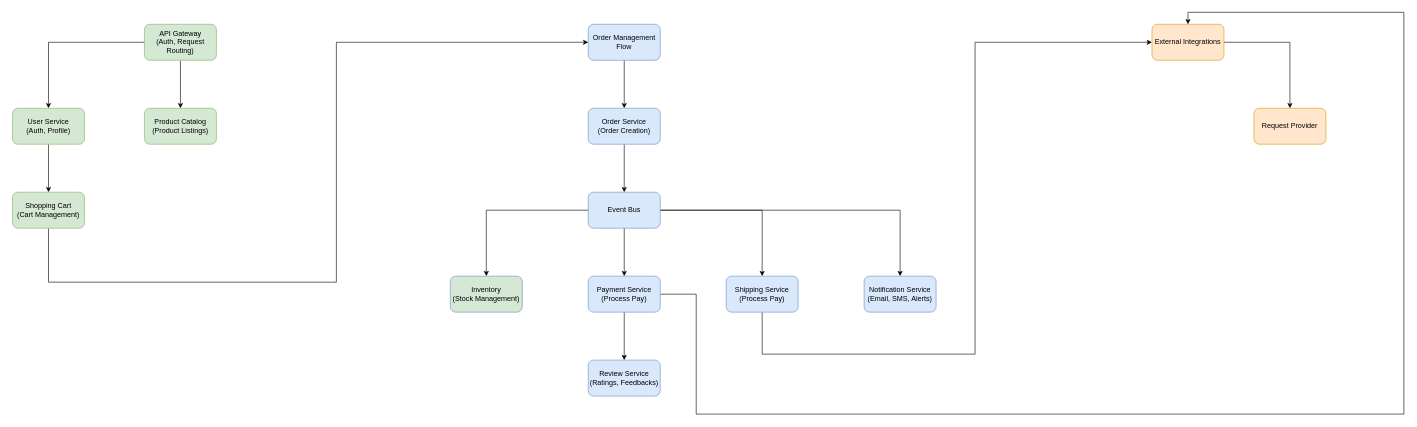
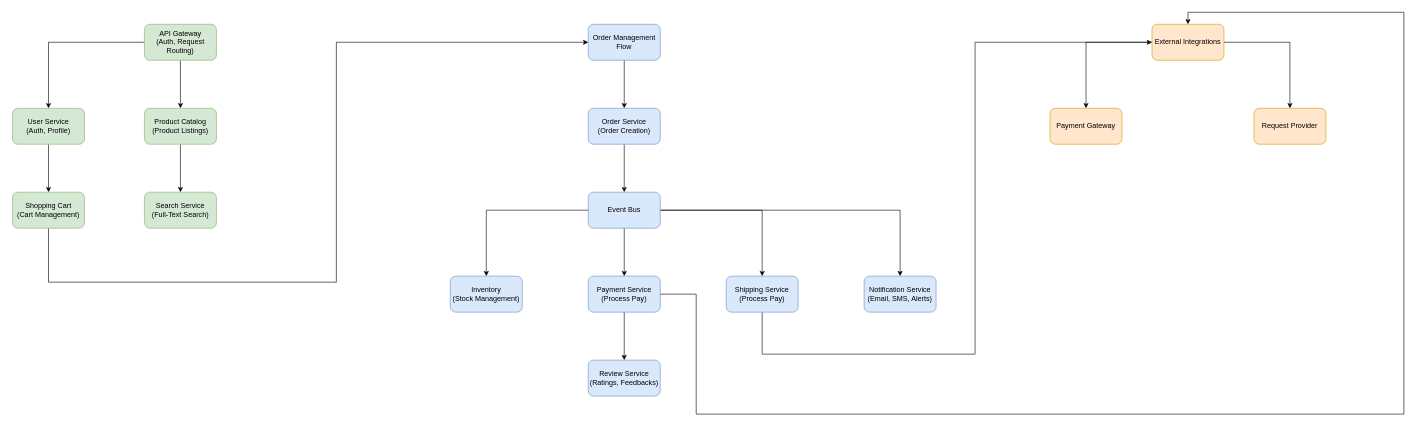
  <mxCell id="0" />
  <mxCell id="1" parent="0" />
  <mxCell id="2" value="" style="edgeStyle=orthogonalEdgeStyle;rounded=0;orthogonalLoop=1;jettySize=auto;html=1;" edge="1" parent="1" source="4" target="8"><mxGeometry relative="1" as="geometry" /></mxCell>
  <mxCell id="3" style="edgeStyle=orthogonalEdgeStyle;rounded=0;orthogonalLoop=1;jettySize=auto;html=1;entryX=0.5;entryY=0;entryDx=0;entryDy=0;" edge="1" parent="1" source="4" target="6"><mxGeometry relative="1" as="geometry" /></mxCell>
  <mxCell id="4" value="&lt;div&gt;API Gateway&lt;/div&gt;&lt;div&gt;(Auth, Request Routing)&lt;/div&gt;" style="rounded=1;whiteSpace=wrap;html=1;fillColor=#d5e8d4;strokeColor=#82b366;" vertex="1" parent="1"><mxGeometry x="240" y="40" width="120" height="60" as="geometry" /></mxCell>
  <mxCell id="5" style="edgeStyle=orthogonalEdgeStyle;rounded=0;orthogonalLoop=1;jettySize=auto;html=1;entryX=0.5;entryY=0;entryDx=0;entryDy=0;" edge="1" parent="1" source="6" target="10"><mxGeometry relative="1" as="geometry" /></mxCell>
  <mxCell id="6" value="User Service&lt;div&gt;(Auth, Profile)&lt;/div&gt;" style="rounded=1;whiteSpace=wrap;html=1;fillColor=#d5e8d4;strokeColor=#82b366;" vertex="1" parent="1"><mxGeometry x="20" y="180" width="120" height="60" as="geometry" /></mxCell>
+ <mxCell id="7" value="" style="edgeStyle=orthogonalEdgeStyle;rounded=0;orthogonalLoop=1;jettySize=auto;html=1;" edge="1" parent="1" source="8" target="11"><mxGeometry relative="1" as="geometry" /></mxCell>
  <mxCell id="8" value="Product Catalog&lt;div&gt;(Product Listings)&lt;/div&gt;" style="rounded=1;whiteSpace=wrap;html=1;fillColor=#d5e8d4;strokeColor=#82b366;" vertex="1" parent="1"><mxGeometry x="240" y="180" width="120" height="60" as="geometry" /></mxCell>
  <mxCell id="9" style="edgeStyle=orthogonalEdgeStyle;rounded=0;orthogonalLoop=1;jettySize=auto;html=1;entryX=0;entryY=0.5;entryDx=0;entryDy=0;" edge="1" parent="1" source="10" target="13"><mxGeometry relative="1" as="geometry"><Array as="points"><mxPoint x="80" y="470" /><mxPoint x="560" y="470" /><mxPoint x="560" y="70" /></Array></mxGeometry></mxCell>
  <mxCell id="10" value="Shopping Cart&lt;div&gt;(Cart Management)&lt;/div&gt;" style="rounded=1;whiteSpace=wrap;html=1;fillColor=#d5e8d4;strokeColor=#82b366;" vertex="1" parent="1"><mxGeometry x="20" y="320" width="120" height="60" as="geometry" /></mxCell>
+ <mxCell id="11" value="Search Service&lt;div&gt;(Full-Text Search)&lt;/div&gt;" style="whiteSpace=wrap;html=1;rounded=1;fillColor=#d5e8d4;strokeColor=#82b366;" vertex="1" parent="1"><mxGeometry x="240" y="320" width="120" height="60" as="geometry" /></mxCell>
  <mxCell id="12" style="edgeStyle=orthogonalEdgeStyle;rounded=0;orthogonalLoop=1;jettySize=auto;html=1;entryX=0.5;entryY=0;entryDx=0;entryDy=0;" edge="1" parent="1" source="13" target="15"><mxGeometry relative="1" as="geometry" /></mxCell>
  <mxCell id="13" value="&lt;div&gt;Order Management Flow&lt;/div&gt;" style="rounded=1;whiteSpace=wrap;html=1;fillColor=#dae8fc;strokeColor=#6c8ebf;" vertex="1" parent="1"><mxGeometry x="980" y="40" width="120" height="60" as="geometry" /></mxCell>
  <mxCell id="14" style="edgeStyle=orthogonalEdgeStyle;rounded=0;orthogonalLoop=1;jettySize=auto;html=1;entryX=0.5;entryY=0;entryDx=0;entryDy=0;" edge="1" parent="1" source="15" target="20"><mxGeometry relative="1" as="geometry" /></mxCell>
  <mxCell id="15" value="&lt;div&gt;Order Service&lt;/div&gt;&lt;div&gt;(Order Creation)&lt;/div&gt;" style="rounded=1;whiteSpace=wrap;html=1;fillColor=#dae8fc;strokeColor=#6c8ebf;" vertex="1" parent="1"><mxGeometry x="980" y="180" width="120" height="60" as="geometry" /></mxCell>
  <mxCell id="16" style="edgeStyle=orthogonalEdgeStyle;rounded=0;orthogonalLoop=1;jettySize=auto;html=1;" edge="1" parent="1" source="20" target="23"><mxGeometry relative="1" as="geometry" /></mxCell>
  <mxCell id="17" style="edgeStyle=orthogonalEdgeStyle;rounded=0;orthogonalLoop=1;jettySize=auto;html=1;entryX=0.5;entryY=0;entryDx=0;entryDy=0;" edge="1" parent="1" source="20" target="24"><mxGeometry relative="1" as="geometry" /></mxCell>
  <mxCell id="18" style="edgeStyle=orthogonalEdgeStyle;rounded=0;orthogonalLoop=1;jettySize=auto;html=1;entryX=0.5;entryY=0;entryDx=0;entryDy=0;" edge="1" parent="1" source="20" target="26"><mxGeometry relative="1" as="geometry" /></mxCell>
  <mxCell id="19" style="edgeStyle=orthogonalEdgeStyle;rounded=0;orthogonalLoop=1;jettySize=auto;html=1;entryX=0.5;entryY=0;entryDx=0;entryDy=0;" edge="1" parent="1" source="20" target="28"><mxGeometry relative="1" as="geometry" /></mxCell>
  <mxCell id="20" value="&lt;div&gt;Event Bus&lt;/div&gt;" style="rounded=1;whiteSpace=wrap;html=1;fillColor=#dae8fc;strokeColor=#6c8ebf;" vertex="1" parent="1"><mxGeometry x="980" y="320" width="120" height="60" as="geometry" /></mxCell>
  <mxCell id="21" style="edgeStyle=orthogonalEdgeStyle;rounded=0;orthogonalLoop=1;jettySize=auto;html=1;entryX=0.5;entryY=0;entryDx=0;entryDy=0;" edge="1" parent="1" source="23" target="27"><mxGeometry relative="1" as="geometry" /></mxCell>
  <mxCell id="22" style="edgeStyle=orthogonalEdgeStyle;rounded=0;orthogonalLoop=1;jettySize=auto;html=1;entryX=0.5;entryY=0;entryDx=0;entryDy=0;" edge="1" parent="1" source="23" target="31"><mxGeometry relative="1" as="geometry"><Array as="points"><mxPoint x="1160" y="490" /><mxPoint x="1160" y="690" /><mxPoint x="2340" y="690" /><mxPoint x="2340" y="20" /><mxPoint x="1980" y="20" /></Array></mxGeometry></mxCell>
  <mxCell id="23" value="&lt;div&gt;Payment Service&lt;/div&gt;&lt;div&gt;(Process Pay)&lt;/div&gt;" style="rounded=1;whiteSpace=wrap;html=1;fillColor=#dae8fc;strokeColor=#6c8ebf;" vertex="1" parent="1"><mxGeometry x="980" y="460" width="120" height="60" as="geometry" /></mxCell>
- <mxCell id="24" value="&lt;div&gt;Inventory&lt;/div&gt;&lt;div&gt;(Stock Management)&lt;/div&gt;" style="rounded=1;whiteSpace=wrap;html=1;fillColor=#d5e8d4;strokeColor=#6c8ebf;" vertex="1" parent="1"><mxGeometry x="750" y="460" width="120" height="60" as="geometry" /></mxCell>
+ <mxCell id="24" value="&lt;div&gt;Inventory&lt;/div&gt;&lt;div&gt;(Stock Management)&lt;/div&gt;" style="rounded=1;whiteSpace=wrap;html=1;fillColor=#dae8fc;strokeColor=#6c8ebf;" vertex="1" parent="1"><mxGeometry x="750" y="460" width="120" height="60" as="geometry" /></mxCell>
  <mxCell id="25" style="edgeStyle=orthogonalEdgeStyle;rounded=0;orthogonalLoop=1;jettySize=auto;html=1;entryX=0;entryY=0.5;entryDx=0;entryDy=0;" edge="1" parent="1" source="26" target="31"><mxGeometry relative="1" as="geometry"><Array as="points"><mxPoint x="1270" y="590" /><mxPoint x="1625" y="590" /><mxPoint x="1625" y="70" /></Array></mxGeometry></mxCell>
  <mxCell id="26" value="&lt;div&gt;Shipping Service&lt;/div&gt;&lt;div&gt;(Process Pay)&lt;/div&gt;" style="rounded=1;whiteSpace=wrap;html=1;fillColor=#dae8fc;strokeColor=#6c8ebf;" vertex="1" parent="1"><mxGeometry x="1210" y="460" width="120" height="60" as="geometry" /></mxCell>
  <mxCell id="27" value="&lt;div&gt;Review Service&lt;/div&gt;&lt;div&gt;(Ratings, Feedbacks)&lt;/div&gt;" style="rounded=1;whiteSpace=wrap;html=1;fillColor=#dae8fc;strokeColor=#6c8ebf;" vertex="1" parent="1"><mxGeometry x="980" y="600" width="120" height="60" as="geometry" /></mxCell>
  <mxCell id="28" value="&lt;div&gt;Notification Service&lt;/div&gt;&lt;div&gt;(Email, SMS, Alerts)&lt;/div&gt;" style="rounded=1;whiteSpace=wrap;html=1;fillColor=#dae8fc;strokeColor=#6c8ebf;" vertex="1" parent="1"><mxGeometry x="1440" y="460" width="120" height="60" as="geometry" /></mxCell>
+ <mxCell id="29" style="edgeStyle=orthogonalEdgeStyle;rounded=0;orthogonalLoop=1;jettySize=auto;html=1;entryX=0.5;entryY=0;entryDx=0;entryDy=0;" edge="1" parent="1" source="31" target="33"><mxGeometry relative="1" as="geometry" /></mxCell>
  <mxCell id="30" style="edgeStyle=orthogonalEdgeStyle;rounded=0;orthogonalLoop=1;jettySize=auto;html=1;entryX=0.5;entryY=0;entryDx=0;entryDy=0;" edge="1" parent="1" source="31" target="32"><mxGeometry relative="1" as="geometry" /></mxCell>
  <mxCell id="31" value="&lt;div&gt;External Integrations&lt;/div&gt;" style="rounded=1;whiteSpace=wrap;html=1;fillColor=#ffe6cc;strokeColor=#d79b00;" vertex="1" parent="1"><mxGeometry x="1920" y="40" width="120" height="60" as="geometry" /></mxCell>
  <mxCell id="32" value="&lt;div&gt;Request Provider&lt;/div&gt;" style="rounded=1;whiteSpace=wrap;html=1;fillColor=#ffe6cc;strokeColor=#d79b00;" vertex="1" parent="1"><mxGeometry x="2090" y="180" width="120" height="60" as="geometry" /></mxCell>
+ <mxCell id="33" value="&lt;div&gt;Payment Gateway&lt;/div&gt;" style="rounded=1;whiteSpace=wrap;html=1;fillColor=#ffe6cc;strokeColor=#d79b00;" vertex="1" parent="1"><mxGeometry x="1750" y="180" width="120" height="60" as="geometry" /></mxCell>
